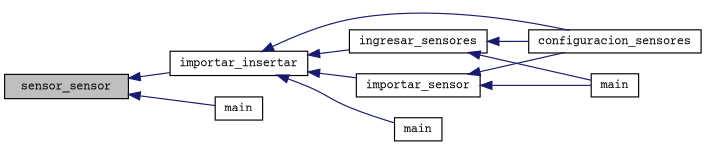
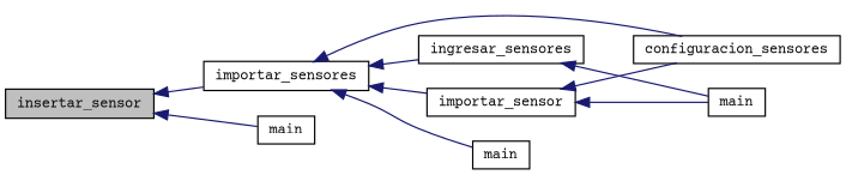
  digraph {
    fontname="Courier Prime"
    rankdir=LR
    node [color=black fillcolor=white fontname="Courier Prime" fontsize=10 shape=record style=filled]
    edge [color=midnightblue dir=back fontname="Courier Prime" fontsize=10 labelfontname=Helvetica labelfontsize=10 style=solid]
-   n1 [fillcolor=grey75 fontcolor=black height=0.2 label=sensor_sensor width=0.4]
-   n2 [height=0.2 label=importar_insertar width=0.4]
+   n1 [fillcolor=grey75 fontcolor=black height=0.2 label=insertar_sensor width=0.4]
+   n2 [height=0.2 label=importar_sensores width=0.4]
    n3 [height=0.2 label=main width=0.4]
    n4 [height=0.2 label=ingresar_sensores width=0.4]
    n5 [height=0.2 label=configuracion_sensores width=0.4]
    n6 [height=0.2 label=main width=0.4]
    n7 [height=0.2 label=importar_sensor width=0.4]
    n8 [height=0.2 label=main width=0.4]
    n1 -> n2
    n1 -> n3
    n2 -> n4
    n2 -> n5
    n2 -> n7
    n2 -> n8
-   n4 -> n5
    n4 -> n6
    n7 -> n5
    n7 -> n6
  }
